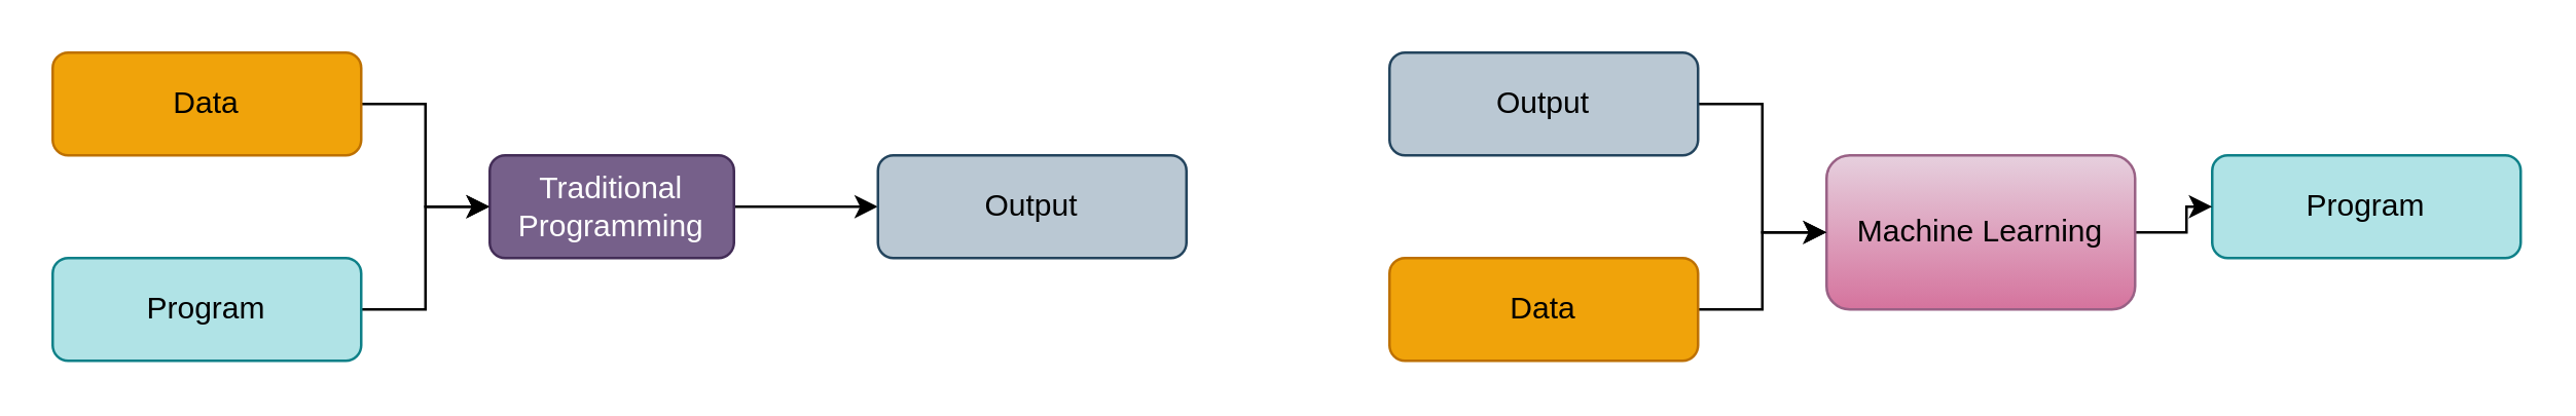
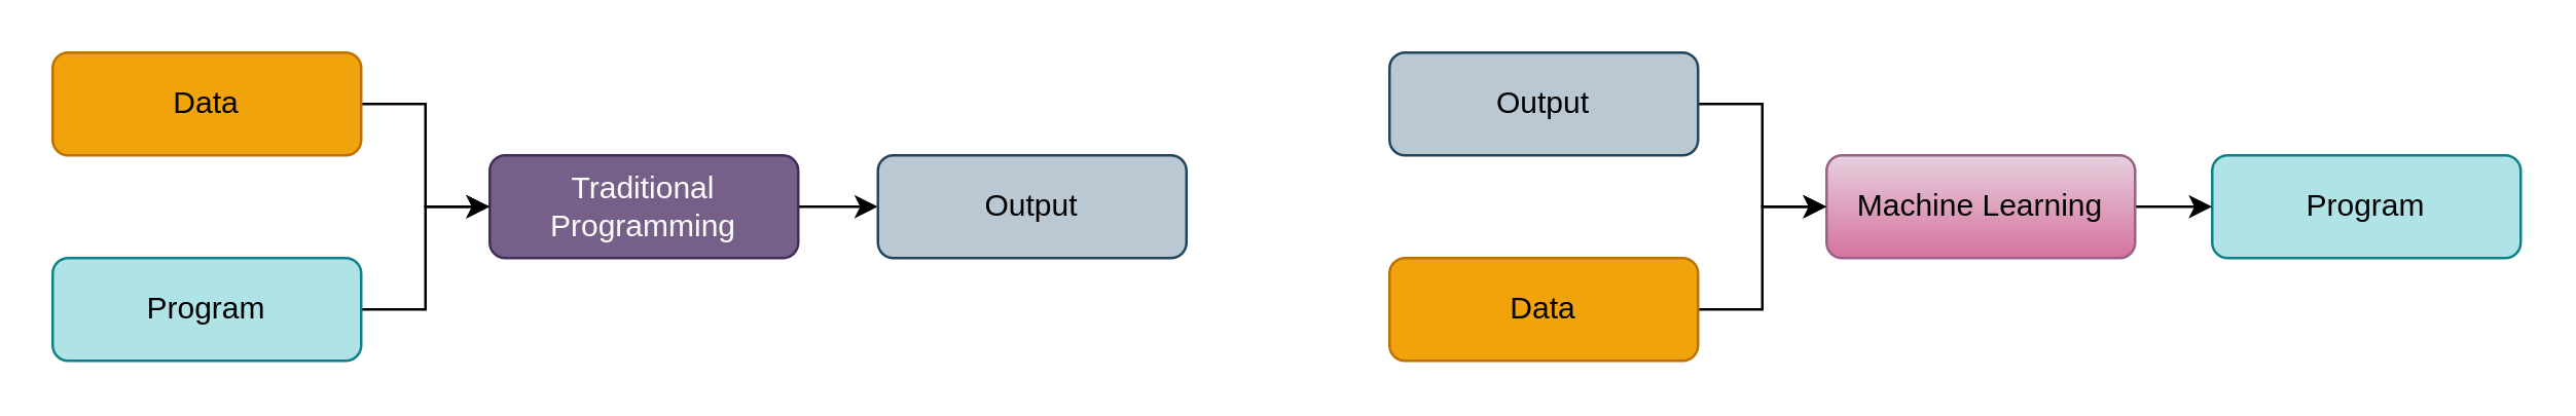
  <mxCell id="0" />
  <mxCell id="1" parent="0" />
  <mxCell id="2" style="edgeStyle=orthogonalEdgeStyle;rounded=0;orthogonalLoop=1;jettySize=auto;html=1;entryX=0;entryY=0.5;entryDx=0;entryDy=0;" edge="1" parent="1" source="3" target="5"><mxGeometry relative="1" as="geometry"><mxPoint x="160" y="90" as="targetPoint" /></mxGeometry></mxCell>
  <mxCell id="3" value="Data" style="rounded=1;whiteSpace=wrap;html=1;fontSize=12;glass=0;strokeWidth=1;shadow=0;fillColor=#f0a30a;strokeColor=#BD7000;fontColor=#000000;" parent="1" vertex="1"><mxGeometry x="20" y="20" width="120" height="40" as="geometry" /></mxCell>
  <mxCell id="4" value="" style="edgeStyle=orthogonalEdgeStyle;rounded=0;orthogonalLoop=1;jettySize=auto;html=1;" edge="1" parent="1" source="5" target="8"><mxGeometry relative="1" as="geometry" /></mxCell>
- <mxCell id="5" value="Traditional Programming" style="rounded=1;whiteSpace=wrap;html=1;fontSize=12;glass=0;strokeWidth=1;shadow=0;fillColor=#76608a;strokeColor=#432D57;fontColor=#ffffff;" parent="1" vertex="1"><mxGeometry x="190" y="60" width="95" height="40" as="geometry" /></mxCell>
+ <mxCell id="5" value="Traditional Programming" style="rounded=1;whiteSpace=wrap;html=1;fontSize=12;glass=0;strokeWidth=1;shadow=0;fillColor=#76608a;strokeColor=#432D57;fontColor=#ffffff;" parent="1" vertex="1"><mxGeometry x="190" y="60" width="120" height="40" as="geometry" /></mxCell>
  <mxCell id="6" style="edgeStyle=orthogonalEdgeStyle;rounded=0;orthogonalLoop=1;jettySize=auto;html=1;" edge="1" parent="1" source="7" target="5"><mxGeometry relative="1" as="geometry" /></mxCell>
  <mxCell id="7" value="Program" style="rounded=1;whiteSpace=wrap;html=1;fontSize=12;glass=0;strokeWidth=1;shadow=0;fillColor=#b0e3e6;strokeColor=#0e8088;" vertex="1" parent="1"><mxGeometry x="20" y="100" width="120" height="40" as="geometry" /></mxCell>
  <mxCell id="8" value="Output" style="rounded=1;whiteSpace=wrap;html=1;fontSize=12;glass=0;strokeWidth=1;shadow=0;fillColor=#bac8d3;strokeColor=#23445d;" vertex="1" parent="1"><mxGeometry x="341" y="60" width="120" height="40" as="geometry" /></mxCell>
  <mxCell id="9" value="Program" style="rounded=1;whiteSpace=wrap;html=1;fontSize=12;glass=0;strokeWidth=1;shadow=0;fillColor=#b0e3e6;strokeColor=#0e8088;" vertex="1" parent="1"><mxGeometry x="860" y="60" width="120" height="40" as="geometry" /></mxCell>
  <mxCell id="10" value="" style="edgeStyle=orthogonalEdgeStyle;rounded=0;orthogonalLoop=1;jettySize=auto;html=1;" edge="1" parent="1" source="11" target="9"><mxGeometry relative="1" as="geometry" /></mxCell>
- <mxCell id="11" value="Machine Learning" style="rounded=1;whiteSpace=wrap;html=1;fontSize=12;glass=0;strokeWidth=1;shadow=0;fillColor=#e6d0de;gradientColor=#d5739d;strokeColor=#996185;" vertex="1" parent="1"><mxGeometry x="710" y="60" width="120" height="60" as="geometry" /></mxCell>
+ <mxCell id="11" value="Machine Learning" style="rounded=1;whiteSpace=wrap;html=1;fontSize=12;glass=0;strokeWidth=1;shadow=0;fillColor=#e6d0de;gradientColor=#d5739d;strokeColor=#996185;" vertex="1" parent="1"><mxGeometry x="710" y="60" width="120" height="40" as="geometry" /></mxCell>
  <mxCell id="12" style="edgeStyle=orthogonalEdgeStyle;rounded=0;orthogonalLoop=1;jettySize=auto;html=1;" edge="1" parent="1" source="13" target="11"><mxGeometry relative="1" as="geometry" /></mxCell>
  <mxCell id="13" value="Data" style="rounded=1;whiteSpace=wrap;html=1;fontSize=12;glass=0;strokeWidth=1;shadow=0;fillColor=#f0a30a;fontColor=#000000;strokeColor=#BD7000;" vertex="1" parent="1"><mxGeometry x="540" y="100" width="120" height="40" as="geometry" /></mxCell>
  <mxCell id="14" style="edgeStyle=orthogonalEdgeStyle;rounded=0;orthogonalLoop=1;jettySize=auto;html=1;" edge="1" parent="1" source="15" target="11"><mxGeometry relative="1" as="geometry" /></mxCell>
  <mxCell id="15" value="Output" style="rounded=1;whiteSpace=wrap;html=1;fontSize=12;glass=0;strokeWidth=1;shadow=0;fillColor=#bac8d3;strokeColor=#23445d;" vertex="1" parent="1"><mxGeometry x="540" y="20" width="120" height="40" as="geometry" /></mxCell>
